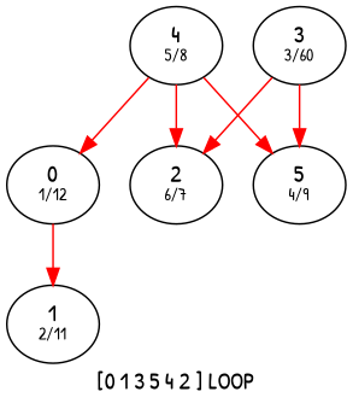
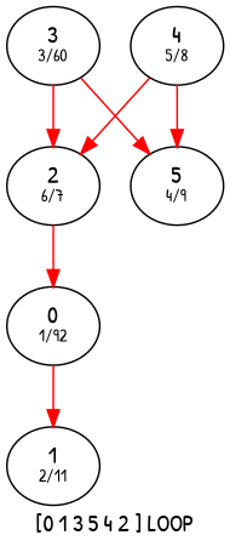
  digraph {
    fontname="Patrick Hand"
    label="[0 1 3 5 4 2 ] LOOP"
    node [fontname="Patrick Hand"]
    edge [color=red fontname="Patrick Hand"]
-   n1 [label=<0<BR /><FONT POINT-SIZE="10">1/12</FONT>>]
+   n1 [label=<0<BR /><FONT POINT-SIZE="10">1/92</FONT>>]
    n2 [label=<1<BR /><FONT POINT-SIZE="10">2/11</FONT>>]
    n3 [label=<3<BR /><FONT POINT-SIZE="10">3/60</FONT>>]
    n4 [label=<5<BR /><FONT POINT-SIZE="10">4/9</FONT>>]
    n5 [label=<2<BR /><FONT POINT-SIZE="10">6/7</FONT>>]
    n6 [label=<4<BR /><FONT POINT-SIZE="10">5/8</FONT>>]
    n1 -> n2
    n3 -> n4
    n3 -> n5
-   n6 -> n1
+   n5 -> n1
    n6 -> n4
    n6 -> n5
  }
